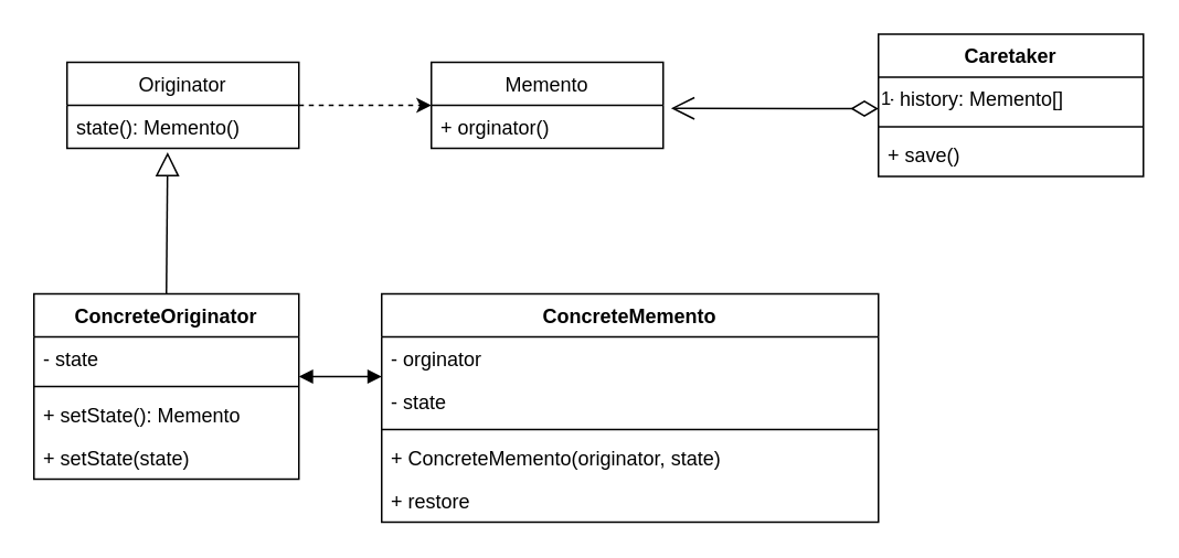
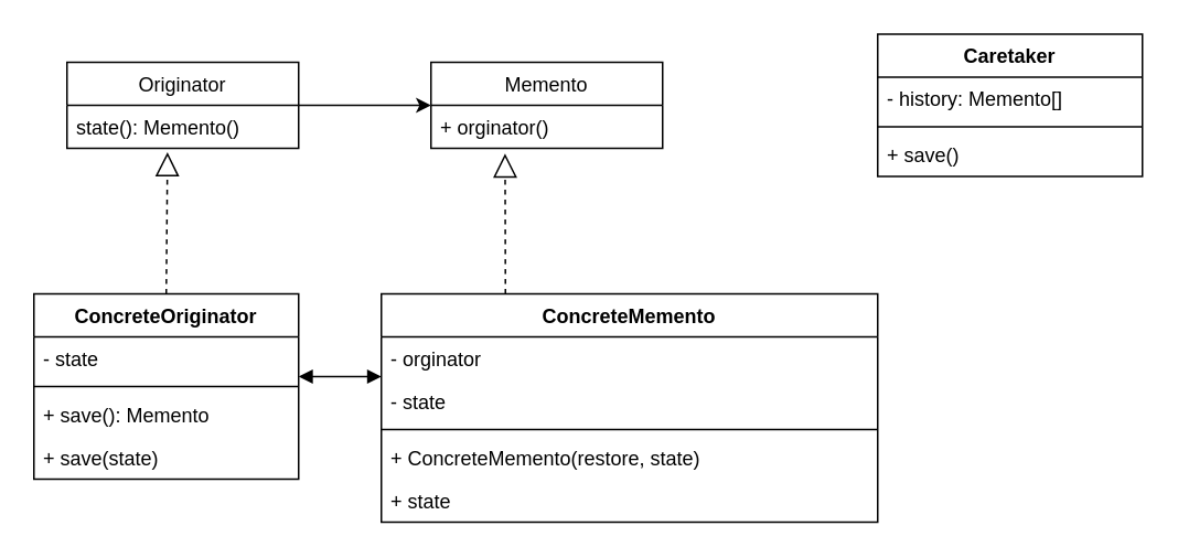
  <mxCell id="0" />
  <mxCell id="1" parent="0" />
- <mxCell id="2" value="" style="edgeStyle=orthogonalEdgeStyle;rounded=0;orthogonalLoop=1;jettySize=auto;html=1;dashed=1;" edge="1" parent="1" source="3" target="5"><mxGeometry relative="1" as="geometry" /></mxCell>
+ <mxCell id="2" value="" style="edgeStyle=orthogonalEdgeStyle;rounded=0;orthogonalLoop=1;jettySize=auto;html=1;" edge="1" parent="1" source="3" target="5"><mxGeometry relative="1" as="geometry" /></mxCell>
  <mxCell id="3" value="Originator" style="swimlane;fontStyle=0;childLayout=stackLayout;horizontal=1;startSize=26;fillColor=none;horizontalStack=0;resizeParent=1;resizeParentMax=0;resizeLast=0;collapsible=1;marginBottom=0;" vertex="1" parent="1"><mxGeometry x="40" y="37" width="140" height="52" as="geometry" /></mxCell>
  <mxCell id="4" value="state(): Memento()" style="text;strokeColor=none;fillColor=none;align=left;verticalAlign=top;spacingLeft=4;spacingRight=4;overflow=hidden;rotatable=0;points=[[0,0.5],[1,0.5]];portConstraint=eastwest;" vertex="1" parent="3"><mxGeometry y="26" width="140" height="26" as="geometry" /></mxCell>
  <mxCell id="5" value="Memento" style="swimlane;fontStyle=0;childLayout=stackLayout;horizontal=1;startSize=26;fillColor=none;horizontalStack=0;resizeParent=1;resizeParentMax=0;resizeLast=0;collapsible=1;marginBottom=0;" vertex="1" parent="1"><mxGeometry x="260" y="37" width="140" height="52" as="geometry" /></mxCell>
  <mxCell id="6" value="+ orginator()" style="text;strokeColor=none;fillColor=none;align=left;verticalAlign=top;spacingLeft=4;spacingRight=4;overflow=hidden;rotatable=0;points=[[0,0.5],[1,0.5]];portConstraint=eastwest;" vertex="1" parent="5"><mxGeometry y="26" width="140" height="26" as="geometry" /></mxCell>
  <mxCell id="7" value="Caretaker" style="swimlane;fontStyle=1;align=center;verticalAlign=top;childLayout=stackLayout;horizontal=1;startSize=26;horizontalStack=0;resizeParent=1;resizeParentMax=0;resizeLast=0;collapsible=1;marginBottom=0;" vertex="1" parent="1"><mxGeometry x="530" y="20" width="160" height="86" as="geometry" /></mxCell>
  <mxCell id="8" value="- history: Memento[]" style="text;strokeColor=none;fillColor=none;align=left;verticalAlign=top;spacingLeft=4;spacingRight=4;overflow=hidden;rotatable=0;points=[[0,0.5],[1,0.5]];portConstraint=eastwest;" vertex="1" parent="7"><mxGeometry y="26" width="160" height="26" as="geometry" /></mxCell>
  <mxCell id="9" value="" style="line;strokeWidth=1;fillColor=none;align=left;verticalAlign=middle;spacingTop=-1;spacingLeft=3;spacingRight=3;rotatable=0;labelPosition=right;points=[];portConstraint=eastwest;strokeColor=inherit;" vertex="1" parent="7"><mxGeometry y="52" width="160" height="8" as="geometry" /></mxCell>
  <mxCell id="10" value="+ save()" style="text;strokeColor=none;fillColor=none;align=left;verticalAlign=top;spacingLeft=4;spacingRight=4;overflow=hidden;rotatable=0;points=[[0,0.5],[1,0.5]];portConstraint=eastwest;" vertex="1" parent="7"><mxGeometry y="60" width="160" height="26" as="geometry" /></mxCell>
- <mxCell id="11" value="1" style="endArrow=open;html=1;endSize=12;startArrow=diamondThin;startSize=14;startFill=0;edgeStyle=orthogonalEdgeStyle;align=left;verticalAlign=bottom;rounded=0;entryX=1.034;entryY=0.069;entryDx=0;entryDy=0;entryPerimeter=0;" edge="1" parent="1" source="8" target="6"><mxGeometry x="-1" y="3" relative="1" as="geometry"><mxPoint x="80" y="-61" as="sourcePoint" /><mxPoint x="660" y="179" as="targetPoint" /><Array as="points"><mxPoint x="490" y="65" /><mxPoint x="490" y="65" /></Array></mxGeometry></mxCell>
  <mxCell id="12" value="ConcreteOriginator" style="swimlane;fontStyle=1;align=center;verticalAlign=top;childLayout=stackLayout;horizontal=1;startSize=26;horizontalStack=0;resizeParent=1;resizeParentMax=0;resizeLast=0;collapsible=1;marginBottom=0;" vertex="1" parent="1"><mxGeometry x="20" y="177" width="160" height="112" as="geometry" /></mxCell>
  <mxCell id="13" value="- state" style="text;strokeColor=none;fillColor=none;align=left;verticalAlign=top;spacingLeft=4;spacingRight=4;overflow=hidden;rotatable=0;points=[[0,0.5],[1,0.5]];portConstraint=eastwest;" vertex="1" parent="12"><mxGeometry y="26" width="160" height="26" as="geometry" /></mxCell>
  <mxCell id="14" value="" style="line;strokeWidth=1;fillColor=none;align=left;verticalAlign=middle;spacingTop=-1;spacingLeft=3;spacingRight=3;rotatable=0;labelPosition=right;points=[];portConstraint=eastwest;strokeColor=inherit;" vertex="1" parent="12"><mxGeometry y="52" width="160" height="8" as="geometry" /></mxCell>
- <mxCell id="15" value="+ setState(): Memento" style="text;strokeColor=none;fillColor=none;align=left;verticalAlign=top;spacingLeft=4;spacingRight=4;overflow=hidden;rotatable=0;points=[[0,0.5],[1,0.5]];portConstraint=eastwest;" vertex="1" parent="12"><mxGeometry y="60" width="160" height="26" as="geometry" /></mxCell>
- <mxCell id="16" value="+ setState(state)" style="text;strokeColor=none;fillColor=none;align=left;verticalAlign=top;spacingLeft=4;spacingRight=4;overflow=hidden;rotatable=0;points=[[0,0.5],[1,0.5]];portConstraint=eastwest;" vertex="1" parent="12"><mxGeometry y="86" width="160" height="26" as="geometry" /></mxCell>
- <mxCell id="17" value="" style="endArrow=block;dashed=0;endFill=0;endSize=12;html=1;rounded=0;exitX=0.5;exitY=0;exitDx=0;exitDy=0;entryX=0.434;entryY=1.092;entryDx=0;entryDy=0;entryPerimeter=0;" edge="1" parent="1" source="12" target="4"><mxGeometry width="160" relative="1" as="geometry"><mxPoint x="160" y="137" as="sourcePoint" /><mxPoint x="320" y="137" as="targetPoint" /></mxGeometry></mxCell>
+ <mxCell id="15" value="+ save(): Memento" style="text;strokeColor=none;fillColor=none;align=left;verticalAlign=top;spacingLeft=4;spacingRight=4;overflow=hidden;rotatable=0;points=[[0,0.5],[1,0.5]];portConstraint=eastwest;" vertex="1" parent="12"><mxGeometry y="60" width="160" height="26" as="geometry" /></mxCell>
+ <mxCell id="16" value="+ save(state)" style="text;strokeColor=none;fillColor=none;align=left;verticalAlign=top;spacingLeft=4;spacingRight=4;overflow=hidden;rotatable=0;points=[[0,0.5],[1,0.5]];portConstraint=eastwest;" vertex="1" parent="12"><mxGeometry y="86" width="160" height="26" as="geometry" /></mxCell>
+ <mxCell id="17" value="" style="endArrow=block;dashed=1;endFill=0;endSize=12;html=1;rounded=0;exitX=0.5;exitY=0;exitDx=0;exitDy=0;entryX=0.434;entryY=1.092;entryDx=0;entryDy=0;entryPerimeter=0;" edge="1" parent="1" source="12" target="4"><mxGeometry width="160" relative="1" as="geometry"><mxPoint x="160" y="137" as="sourcePoint" /><mxPoint x="320" y="137" as="targetPoint" /></mxGeometry></mxCell>
  <mxCell id="18" value="" style="endArrow=block;startArrow=block;endFill=1;startFill=1;html=1;rounded=0;" edge="1" parent="1"><mxGeometry width="160" relative="1" as="geometry"><mxPoint x="180" y="227" as="sourcePoint" /><mxPoint x="230" y="227" as="targetPoint" /></mxGeometry></mxCell>
  <mxCell id="19" value="ConcreteMemento" style="swimlane;fontStyle=1;align=center;verticalAlign=top;childLayout=stackLayout;horizontal=1;startSize=26;horizontalStack=0;resizeParent=1;resizeParentMax=0;resizeLast=0;collapsible=1;marginBottom=0;" vertex="1" parent="1"><mxGeometry x="230" y="177" width="300" height="138" as="geometry" /></mxCell>
  <mxCell id="20" value="- orginator" style="text;strokeColor=none;fillColor=none;align=left;verticalAlign=top;spacingLeft=4;spacingRight=4;overflow=hidden;rotatable=0;points=[[0,0.5],[1,0.5]];portConstraint=eastwest;" vertex="1" parent="19"><mxGeometry y="26" width="300" height="26" as="geometry" /></mxCell>
  <mxCell id="21" value="- state" style="text;strokeColor=none;fillColor=none;align=left;verticalAlign=top;spacingLeft=4;spacingRight=4;overflow=hidden;rotatable=0;points=[[0,0.5],[1,0.5]];portConstraint=eastwest;" vertex="1" parent="19"><mxGeometry y="52" width="300" height="26" as="geometry" /></mxCell>
  <mxCell id="22" value="" style="line;strokeWidth=1;fillColor=none;align=left;verticalAlign=middle;spacingTop=-1;spacingLeft=3;spacingRight=3;rotatable=0;labelPosition=right;points=[];portConstraint=eastwest;strokeColor=inherit;" vertex="1" parent="19"><mxGeometry y="78" width="300" height="8" as="geometry" /></mxCell>
- <mxCell id="23" value="+ ConcreteMemento(originator, state)" style="text;strokeColor=none;fillColor=none;align=left;verticalAlign=top;spacingLeft=4;spacingRight=4;overflow=hidden;rotatable=0;points=[[0,0.5],[1,0.5]];portConstraint=eastwest;" vertex="1" parent="19"><mxGeometry y="86" width="300" height="26" as="geometry" /></mxCell>
- <mxCell id="24" value="+ restore" style="text;strokeColor=none;fillColor=none;align=left;verticalAlign=top;spacingLeft=4;spacingRight=4;overflow=hidden;rotatable=0;points=[[0,0.5],[1,0.5]];portConstraint=eastwest;" vertex="1" parent="19"><mxGeometry y="112" width="300" height="26" as="geometry" /></mxCell>
+ <mxCell id="23" value="+ ConcreteMemento(restore, state)" style="text;strokeColor=none;fillColor=none;align=left;verticalAlign=top;spacingLeft=4;spacingRight=4;overflow=hidden;rotatable=0;points=[[0,0.5],[1,0.5]];portConstraint=eastwest;" vertex="1" parent="19"><mxGeometry y="86" width="300" height="26" as="geometry" /></mxCell>
+ <mxCell id="24" value="+ state" style="text;strokeColor=none;fillColor=none;align=left;verticalAlign=top;spacingLeft=4;spacingRight=4;overflow=hidden;rotatable=0;points=[[0,0.5],[1,0.5]];portConstraint=eastwest;" vertex="1" parent="19"><mxGeometry y="112" width="300" height="26" as="geometry" /></mxCell>
+ <mxCell id="25" value="" style="endArrow=block;dashed=1;endFill=0;endSize=12;html=1;rounded=0;exitX=0.25;exitY=0;exitDx=0;exitDy=0;entryX=0.32;entryY=1.123;entryDx=0;entryDy=0;entryPerimeter=0;" edge="1" parent="1" source="19" target="6"><mxGeometry width="160" relative="1" as="geometry"><mxPoint x="270" y="137" as="sourcePoint" /><mxPoint x="430" y="137" as="targetPoint" /></mxGeometry></mxCell>
